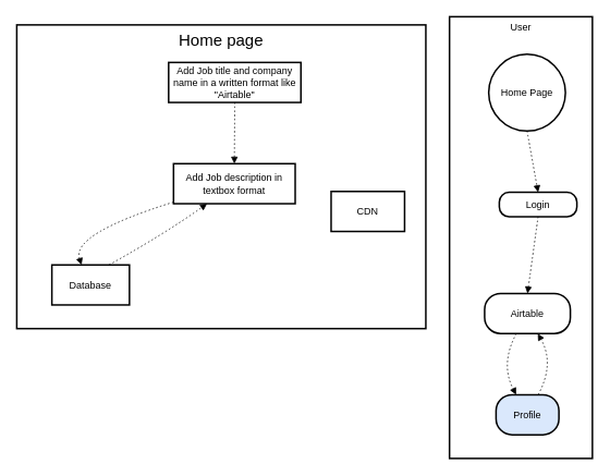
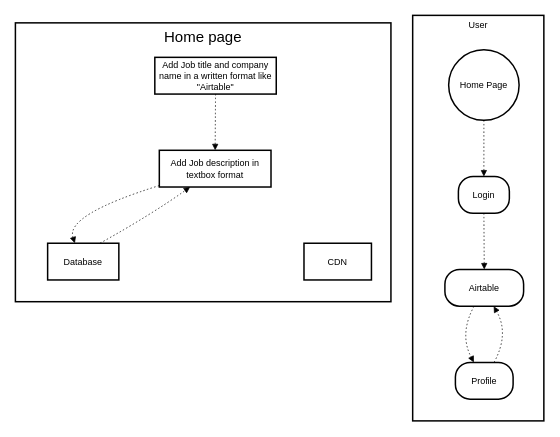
  <mxCell id="0" />
  <mxCell id="1" parent="0" />
  <mxCell id="2" value="Home page" style="whiteSpace=wrap;strokeWidth=2;verticalAlign=top;fontSize=20;" parent="1" vertex="1"><mxGeometry x="20" y="30" width="501" height="372" as="geometry" /></mxCell>
  <mxCell id="3" value="Add Job title and company name in a written format like &quot;Airtable&quot;" style="whiteSpace=wrap;strokeWidth=2;" parent="2" vertex="1"><mxGeometry x="186" y="46" width="162" height="49" as="geometry" /></mxCell>
  <mxCell id="4" value="Add Job description in textbox format" style="whiteSpace=wrap;strokeWidth=2;" parent="2" vertex="1"><mxGeometry x="192" y="170" width="149" height="49" as="geometry" /></mxCell>
  <mxCell id="5" value="Database" style="whiteSpace=wrap;strokeWidth=2;" parent="2" vertex="1"><mxGeometry x="43" y="294" width="95" height="49" as="geometry" /></mxCell>
- <mxCell id="6" value="CDN" style="whiteSpace=wrap;strokeWidth=2;" parent="2" vertex="1"><mxGeometry x="385" y="204" width="90" height="49" as="geometry" /></mxCell>
+ <mxCell id="6" value="CDN" style="whiteSpace=wrap;strokeWidth=2;" parent="2" vertex="1"><mxGeometry x="385" y="294" width="90" height="49" as="geometry" /></mxCell>
  <mxCell id="7" value="" style="curved=1;dashed=1;dashPattern=2 3;startArrow=none;endArrow=block;exitX=0.5;exitY=0.99;entryX=0.5;entryY=-0.01;" parent="2" source="3" target="4" edge="1"><mxGeometry relative="1" as="geometry"><Array as="points" /></mxGeometry></mxCell>
  <mxCell id="8" value="" style="curved=1;dashed=1;dashPattern=2 3;startArrow=none;endArrow=block;exitX=0;exitY=0.96;entryX=0.38;entryY=-0.01;" parent="2" source="4" target="5" edge="1"><mxGeometry relative="1" as="geometry"><Array as="points"><mxPoint x="67" y="256" /></Array></mxGeometry></mxCell>
  <mxCell id="9" value="" style="curved=1;dashed=1;dashPattern=2 3;startArrow=none;endArrow=block;exitX=0.74;exitY=-0.01;entryX=0.28;entryY=0.99;" parent="2" source="5" target="4" edge="1"><mxGeometry relative="1" as="geometry"><Array as="points"><mxPoint x="181" y="256" /></Array></mxGeometry></mxCell>
  <mxCell id="10" value="User" style="whiteSpace=wrap;strokeWidth=2;verticalAlign=top;" parent="1" vertex="1"><mxGeometry x="550" y="20" width="175" height="541" as="geometry" /></mxCell>
  <mxCell id="11" value="Home Page" style="ellipse;aspect=fixed;strokeWidth=2;whiteSpace=wrap;" parent="10" vertex="1"><mxGeometry x="48" y="46" width="94" height="94" as="geometry" /></mxCell>
- <mxCell id="12" value="Login" style="rounded=1;arcSize=40;strokeWidth=2" parent="10" vertex="1"><mxGeometry x="61" y="215" width="95" height="30" as="geometry" /></mxCell>
+ <mxCell id="12" value="Login" style="rounded=1;arcSize=40;strokeWidth=2" parent="10" vertex="1"><mxGeometry x="61" y="215" width="68" height="49" as="geometry" /></mxCell>
  <mxCell id="13" value="Airtable" style="rounded=1;arcSize=40;strokeWidth=2" parent="10" vertex="1"><mxGeometry x="43" y="339" width="105" height="49" as="geometry" /></mxCell>
- <mxCell id="14" value="Profile" style="rounded=1;arcSize=40;strokeWidth=2;fillColor=#dae8fc;" parent="10" vertex="1"><mxGeometry x="57" y="463" width="77" height="49" as="geometry" /></mxCell>
+ <mxCell id="14" value="Profile" style="rounded=1;arcSize=40;strokeWidth=2" parent="10" vertex="1"><mxGeometry x="57" y="463" width="77" height="49" as="geometry" /></mxCell>
  <mxCell id="15" value="" style="curved=1;dashed=1;dashPattern=2 3;startArrow=none;endArrow=block;exitX=0.5;exitY=1;entryX=0.5;entryY=0;" parent="10" source="11" target="12" edge="1"><mxGeometry relative="1" as="geometry"><Array as="points" /></mxGeometry></mxCell>
  <mxCell id="16" value="" style="curved=1;dashed=1;dashPattern=2 3;startArrow=none;endArrow=block;exitX=0.5;exitY=1;entryX=0.5;entryY=0;" parent="10" source="12" target="13" edge="1"><mxGeometry relative="1" as="geometry"><Array as="points" /></mxGeometry></mxCell>
  <mxCell id="17" value="" style="curved=1;dashed=1;dashPattern=2 3;startArrow=none;endArrow=block;exitX=0.37;exitY=1;entryX=0.32;entryY=0;" parent="10" source="13" target="14" edge="1"><mxGeometry relative="1" as="geometry"><Array as="points"><mxPoint x="62" y="425" /></Array></mxGeometry></mxCell>
  <mxCell id="18" value="" style="curved=1;dashed=1;dashPattern=2 3;startArrow=none;endArrow=block;exitX=0.67;exitY=0;entryX=0.62;entryY=1;" parent="10" source="14" target="13" edge="1"><mxGeometry relative="1" as="geometry"><Array as="points"><mxPoint x="129" y="425" /></Array></mxGeometry></mxCell>
